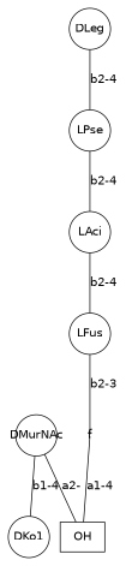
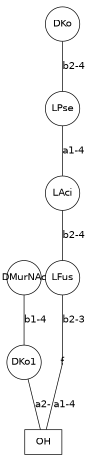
  graph {
    nodesep=0.05
    rankdir=TB
    ranksep=0.8
    splines=false
    node [fixedsize=true fontname=DejaVuSans labelfontsize=12 scale=true shape=circle]
    edge [fontname=DejaVuSans headclip=true labelangle=320.0 labeldistance=1.2 labelfontsize=12 tailclip=true]
    n1 [label=OH shape=box]
    n2 [height=0.7 label=DKo1]
    n3 [height=0.7 label=DMurNAc]
    n4 [height=0.7 label=f shape=none]
    n5 [height=0.7 label=LFus]
    n6 [height=0.7 label=LAci]
    n7 [height=0.7 label=LPse]
-   n8 [height=0.7 label=DLeg]
-   n3 -- n1 [label="a2-"]
+   n8 [height=0.7 label=DKo]
+   n2 -- n1 [label="a2-"]
    n3 -- n2 [label="b1-4"]
    n4 -- n1 [label="a1-4" tailclip=false]
    n5 -- n4 [headclip=false label="b2-3"]
    n6 -- n5 [label="b2-4"]
-   n7 -- n6 [label="b2-4"]
+   n7 -- n6 [label="a1-4"]
    n8 -- n7 [label="b2-4"]
  }
